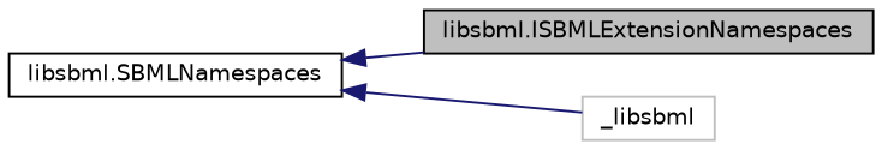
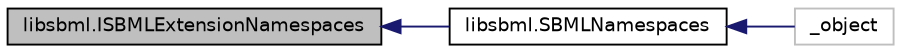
  digraph {
    rankdir=LR
    node [color=black fillcolor=white fontname=Helvetica fontsize=10 shape=record style=filled]
    edge [color=midnightblue dir=back fontname=Helvetica fontsize=10 labelfontname=Helvetica labelfontsize=10 style=solid]
    n1 [fillcolor=grey75 fontcolor=black height=0.2 label="libsbml.ISBMLExtensionNamespaces" width=0.4]
    n2 [height=0.2 label="libsbml.SBMLNamespaces" width=0.4]
-   n3 [color=grey75 height=0.2 label=_libsbml width=0.4]
-   n2 -> n1
+   n3 [color=grey75 height=0.2 label=_object width=0.4]
+   n1 -> n2
    n2 -> n3
  }
